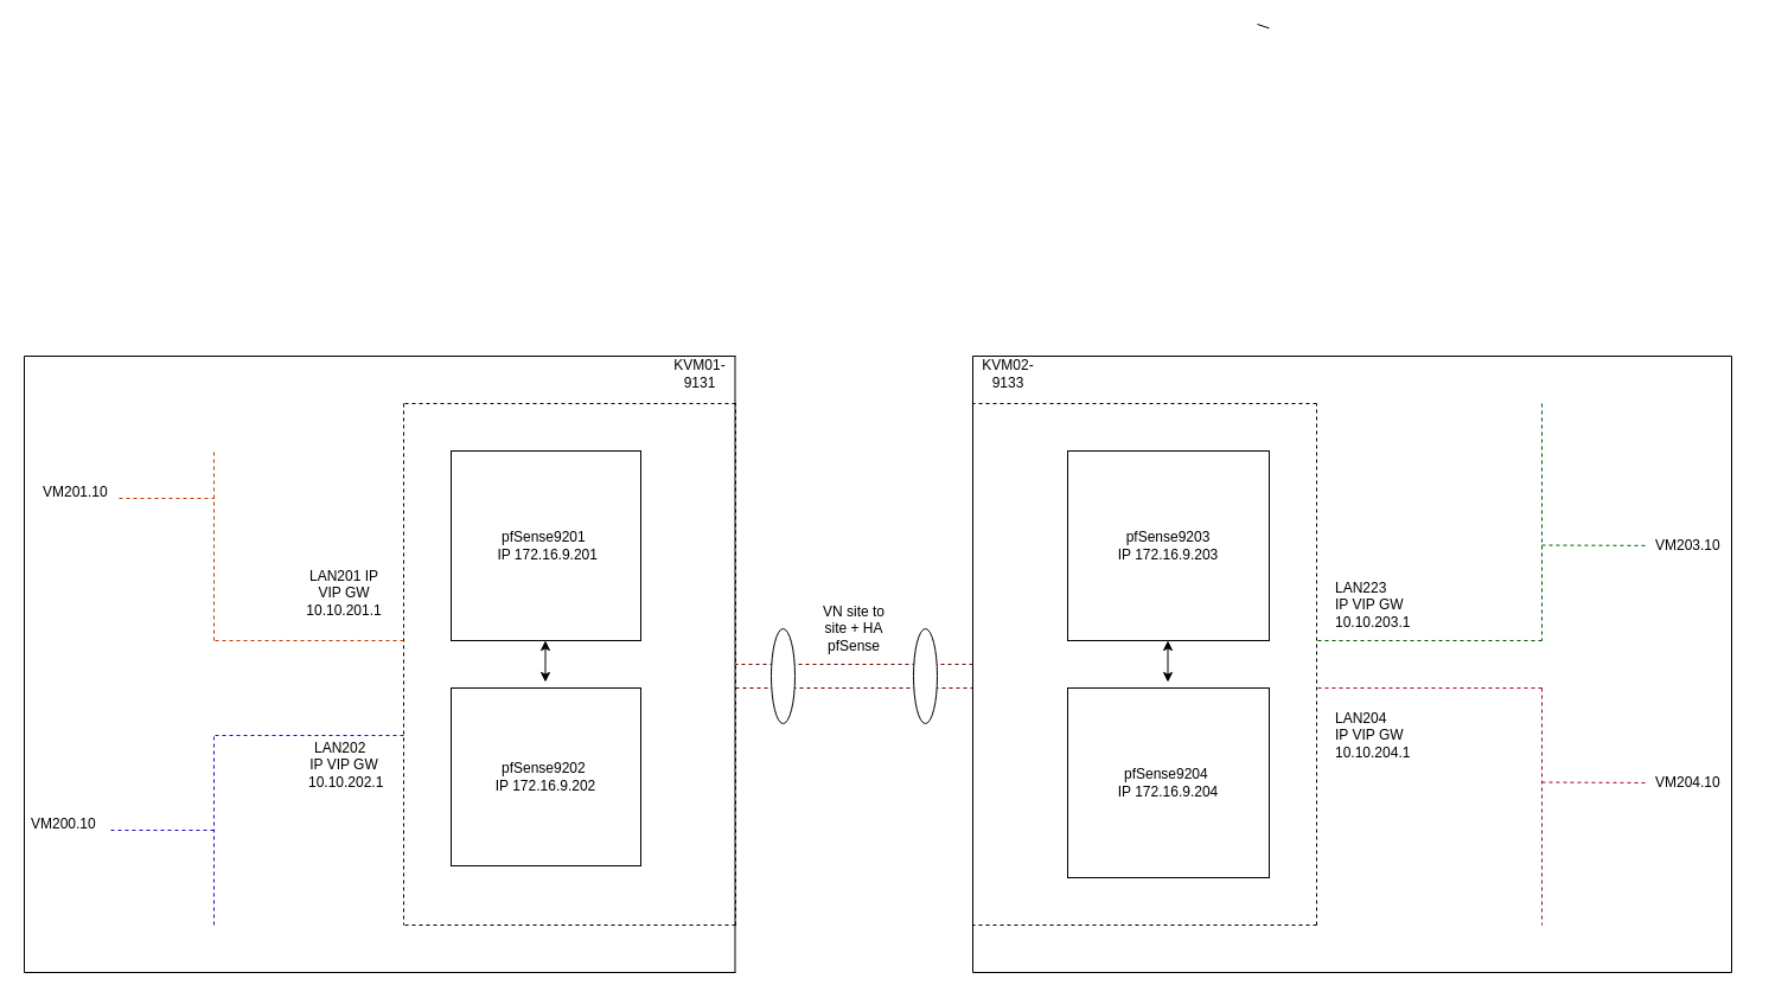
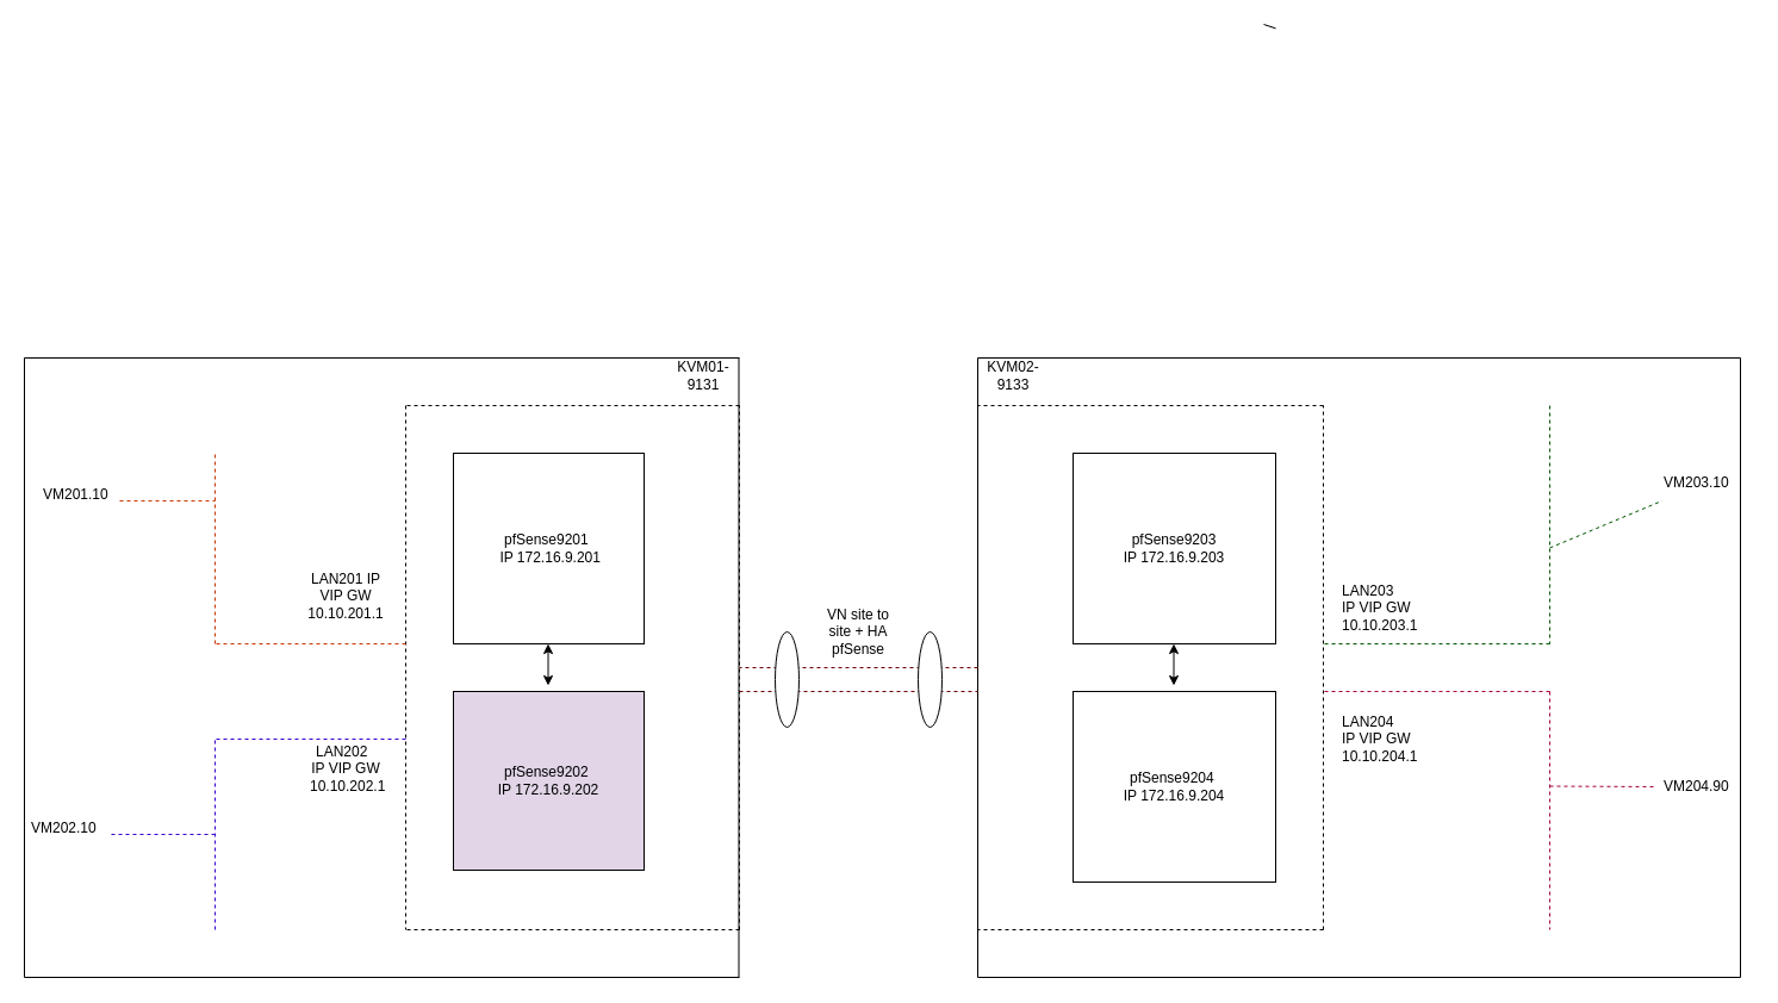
  <mxCell id="0" />
  <mxCell id="1" parent="0" />
  <mxCell id="2" value="" style="endArrow=none;html=1;rounded=0;" parent="1" edge="1"><mxGeometry width="50" height="50" relative="1" as="geometry"><mxPoint x="1070" y="23.333" as="sourcePoint" /><mxPoint x="1060" y="20" as="targetPoint" /></mxGeometry></mxCell>
  <mxCell id="3" value="pfSense9201&amp;nbsp;&lt;div&gt;&amp;nbsp;IP 172.16.9.201&lt;/div&gt;" style="rounded=0;whiteSpace=wrap;html=1;" vertex="1" parent="1"><mxGeometry x="380" y="380" width="160" height="160" as="geometry" /></mxCell>
- <mxCell id="4" value="pfSense9202&amp;nbsp;&lt;div&gt;IP 172.16.9.202&lt;/div&gt;" style="rounded=0;whiteSpace=wrap;html=1;" vertex="1" parent="1"><mxGeometry x="380" y="580" width="160" height="150" as="geometry" /></mxCell>
+ <mxCell id="4" value="pfSense9202&amp;nbsp;&lt;div&gt;IP 172.16.9.202&lt;/div&gt;" style="rounded=0;whiteSpace=wrap;html=1;fillColor=#e1d5e7;" vertex="1" parent="1"><mxGeometry x="380" y="580" width="160" height="150" as="geometry" /></mxCell>
  <mxCell id="5" value="pfSense9203&lt;div&gt;IP 172.16.9.203&lt;/div&gt;" style="rounded=0;whiteSpace=wrap;html=1;" vertex="1" parent="1"><mxGeometry x="900" y="380" width="170" height="160" as="geometry" /></mxCell>
  <mxCell id="6" value="pfSense9204&amp;nbsp;&lt;div&gt;IP 172.16.9.204&lt;/div&gt;" style="rounded=0;whiteSpace=wrap;html=1;" vertex="1" parent="1"><mxGeometry x="900" y="580" width="170" height="160" as="geometry" /></mxCell>
  <mxCell id="7" value="" style="endArrow=none;dashed=1;html=1;rounded=0;" edge="1" parent="1"><mxGeometry width="50" height="50" relative="1" as="geometry"><mxPoint x="620" y="340" as="sourcePoint" /><mxPoint x="340" y="340" as="targetPoint" /></mxGeometry></mxCell>
  <mxCell id="8" value="" style="endArrow=none;dashed=1;html=1;rounded=0;" edge="1" parent="1"><mxGeometry width="50" height="50" relative="1" as="geometry"><mxPoint x="620" y="780" as="sourcePoint" /><mxPoint x="340" y="780" as="targetPoint" /></mxGeometry></mxCell>
  <mxCell id="9" value="" style="endArrow=none;dashed=1;html=1;rounded=0;" edge="1" parent="1"><mxGeometry width="50" height="50" relative="1" as="geometry"><mxPoint x="620" y="780" as="sourcePoint" /><mxPoint x="620" y="340" as="targetPoint" /></mxGeometry></mxCell>
  <mxCell id="10" value="" style="endArrow=none;dashed=1;html=1;rounded=0;" edge="1" parent="1"><mxGeometry width="50" height="50" relative="1" as="geometry"><mxPoint x="340" y="340" as="sourcePoint" /><mxPoint x="340" y="780" as="targetPoint" /></mxGeometry></mxCell>
  <mxCell id="11" value="" style="endArrow=none;dashed=1;html=1;rounded=0;fillColor=#fa6800;strokeColor=#C73500;" edge="1" parent="1"><mxGeometry width="50" height="50" relative="1" as="geometry"><mxPoint x="340" y="540" as="sourcePoint" /><mxPoint x="180" y="540" as="targetPoint" /></mxGeometry></mxCell>
  <mxCell id="12" value="" style="endArrow=none;dashed=1;html=1;rounded=0;fillColor=#6a00ff;strokeColor=#3700CC;" edge="1" parent="1"><mxGeometry width="50" height="50" relative="1" as="geometry"><mxPoint x="340" y="620" as="sourcePoint" /><mxPoint x="180" y="620" as="targetPoint" /></mxGeometry></mxCell>
  <mxCell id="13" value="LAN201 IP VIP GW 10.10.201.1" style="text;html=1;align=center;verticalAlign=middle;whiteSpace=wrap;rounded=0;" vertex="1" parent="1"><mxGeometry y="480" width="60" height="40" as="geometry" x="260" /></mxCell>
  <mxCell id="14" value="LAN202&amp;nbsp;&amp;nbsp;&lt;div&gt;IP VIP GW&lt;div&gt;&amp;nbsp;10.10.202.1&lt;/div&gt;&lt;/div&gt;" style="text;html=1;align=center;verticalAlign=middle;whiteSpace=wrap;rounded=0;" vertex="1" parent="1"><mxGeometry x="250" y="630" width="80" height="30" as="geometry" /></mxCell>
  <mxCell id="15" value="" style="endArrow=none;dashed=1;html=1;rounded=0;" edge="1" parent="1"><mxGeometry width="50" height="50" relative="1" as="geometry"><mxPoint x="820" y="780" as="sourcePoint" /><mxPoint x="820" y="340" as="targetPoint" /></mxGeometry></mxCell>
  <mxCell id="16" value="" style="endArrow=none;dashed=1;html=1;rounded=0;" edge="1" parent="1"><mxGeometry width="50" height="50" relative="1" as="geometry"><mxPoint x="1110" y="780" as="sourcePoint" /><mxPoint x="820" y="780" as="targetPoint" /></mxGeometry></mxCell>
  <mxCell id="17" value="" style="endArrow=none;dashed=1;html=1;rounded=0;" edge="1" parent="1"><mxGeometry width="50" height="50" relative="1" as="geometry"><mxPoint x="1110" y="340" as="sourcePoint" /><mxPoint x="820" y="340" as="targetPoint" /></mxGeometry></mxCell>
  <mxCell id="18" value="" style="endArrow=none;dashed=1;html=1;rounded=0;" edge="1" parent="1"><mxGeometry width="50" height="50" relative="1" as="geometry"><mxPoint x="1110" y="780" as="sourcePoint" /><mxPoint x="1110" y="340" as="targetPoint" /></mxGeometry></mxCell>
  <mxCell id="19" value="" style="endArrow=none;dashed=1;html=1;rounded=0;fillColor=#008a00;strokeColor=#005700;" edge="1" parent="1"><mxGeometry width="50" height="50" relative="1" as="geometry"><mxPoint x="1300" y="540" as="sourcePoint" /><mxPoint x="1110" y="540" as="targetPoint" /></mxGeometry></mxCell>
  <mxCell id="20" value="" style="endArrow=none;dashed=1;html=1;rounded=0;fillColor=#d80073;strokeColor=#A50040;" edge="1" parent="1"><mxGeometry width="50" height="50" relative="1" as="geometry"><mxPoint x="1300" y="580" as="sourcePoint" /><mxPoint x="1110" y="580" as="targetPoint" /></mxGeometry></mxCell>
  <mxCell id="21" value="" style="endArrow=none;html=1;rounded=0;" edge="1" parent="1"><mxGeometry width="50" height="50" relative="1" as="geometry"><mxPoint x="20" y="300" as="sourcePoint" /><mxPoint x="620" y="300" as="targetPoint" /></mxGeometry></mxCell>
  <mxCell id="22" value="" style="endArrow=none;html=1;rounded=0;" edge="1" parent="1"><mxGeometry width="50" height="50" relative="1" as="geometry"><mxPoint x="20" y="820" as="sourcePoint" /><mxPoint x="620" y="820" as="targetPoint" /></mxGeometry></mxCell>
  <mxCell id="23" value="" style="endArrow=none;dashed=1;html=1;rounded=0;fillColor=#fa6800;strokeColor=#C73500;" edge="1" parent="1"><mxGeometry width="50" height="50" relative="1" as="geometry"><mxPoint x="180" y="540" as="sourcePoint" /><mxPoint x="180" y="380" as="targetPoint" /></mxGeometry></mxCell>
  <mxCell id="24" value="" style="endArrow=none;dashed=1;html=1;rounded=0;fillColor=#6a00ff;strokeColor=#3700CC;" edge="1" parent="1"><mxGeometry width="50" height="50" relative="1" as="geometry"><mxPoint x="180" y="780" as="sourcePoint" /><mxPoint x="180" y="620" as="targetPoint" /></mxGeometry></mxCell>
  <mxCell id="25" value="" style="endArrow=none;dashed=1;html=1;rounded=0;fillColor=#fa6800;strokeColor=#C73500;" edge="1" parent="1"><mxGeometry width="50" height="50" relative="1" as="geometry"><mxPoint x="100" y="420" as="sourcePoint" /><mxPoint x="180" y="420" as="targetPoint" /></mxGeometry></mxCell>
  <mxCell id="26" value="VM201.10" style="text;strokeColor=none;fillColor=none;align=left;verticalAlign=middle;spacingLeft=4;spacingRight=4;overflow=hidden;points=[[0,0.5],[1,0.5]];portConstraint=eastwest;rotatable=0;whiteSpace=wrap;html=1;" vertex="1" parent="1"><mxGeometry x="30" y="400" width="80" height="30" as="geometry" /></mxCell>
- <mxCell id="27" value="VM200.10" style="text;strokeColor=none;fillColor=none;align=left;verticalAlign=middle;spacingLeft=4;spacingRight=4;overflow=hidden;points=[[0,0.5],[1,0.5]];portConstraint=eastwest;rotatable=0;whiteSpace=wrap;html=1;" vertex="1" parent="1"><mxGeometry x="20" y="680" width="70" height="30" as="geometry" /></mxCell>
+ <mxCell id="27" value="VM202.10" style="text;strokeColor=none;fillColor=none;align=left;verticalAlign=middle;spacingLeft=4;spacingRight=4;overflow=hidden;points=[[0,0.5],[1,0.5]];portConstraint=eastwest;rotatable=0;whiteSpace=wrap;html=1;" vertex="1" parent="1"><mxGeometry x="20" y="680" width="70" height="30" as="geometry" /></mxCell>
  <mxCell id="28" value="" style="endArrow=none;dashed=1;html=1;rounded=0;entryX=1;entryY=0.5;entryDx=0;entryDy=0;fillColor=#6a00ff;strokeColor=#3700CC;" edge="1" parent="1"><mxGeometry width="50" height="50" relative="1" as="geometry"><mxPoint x="180" y="700" as="sourcePoint" /><mxPoint x="90" y="700" as="targetPoint" /></mxGeometry></mxCell>
  <mxCell id="29" value="" style="endArrow=none;html=1;rounded=0;" edge="1" parent="1"><mxGeometry width="50" height="50" relative="1" as="geometry"><mxPoint x="20" y="820" as="sourcePoint" /><mxPoint x="20" y="300" as="targetPoint" /></mxGeometry></mxCell>
  <mxCell id="30" value="KVM01-9131" style="text;html=1;align=center;verticalAlign=middle;whiteSpace=wrap;rounded=0;" vertex="1" parent="1"><mxGeometry x="560" y="300" width="60" height="30" as="geometry" /></mxCell>
  <mxCell id="31" value="" style="endArrow=none;html=1;rounded=0;" edge="1" parent="1"><mxGeometry width="50" height="50" relative="1" as="geometry"><mxPoint x="619.5" y="820" as="sourcePoint" /><mxPoint x="619.5" y="300" as="targetPoint" /></mxGeometry></mxCell>
  <mxCell id="32" value="" style="endArrow=none;html=1;rounded=0;" edge="1" parent="1"><mxGeometry width="50" height="50" relative="1" as="geometry"><mxPoint x="820" y="300" as="sourcePoint" /><mxPoint x="1460" y="300" as="targetPoint" /></mxGeometry></mxCell>
  <mxCell id="33" value="" style="endArrow=none;html=1;rounded=0;" edge="1" parent="1"><mxGeometry width="50" height="50" relative="1" as="geometry"><mxPoint x="820" y="820" as="sourcePoint" /><mxPoint x="820" y="300" as="targetPoint" /></mxGeometry></mxCell>
- <mxCell id="34" value="LAN223&amp;nbsp;&lt;div&gt;IP VIP GW&lt;/div&gt;&lt;div&gt;10.10.203.1&lt;/div&gt;" style="text;strokeColor=none;fillColor=none;align=left;verticalAlign=middle;spacingLeft=4;spacingRight=4;overflow=hidden;points=[[0,0.5],[1,0.5]];portConstraint=eastwest;rotatable=0;whiteSpace=wrap;html=1;" vertex="1" parent="1"><mxGeometry x="1120" y="480" width="80" height="60" as="geometry" /></mxCell>
+ <mxCell id="34" value="LAN203&amp;nbsp;&lt;div&gt;IP VIP GW&lt;/div&gt;&lt;div&gt;10.10.203.1&lt;/div&gt;" style="text;strokeColor=none;fillColor=none;align=left;verticalAlign=middle;spacingLeft=4;spacingRight=4;overflow=hidden;points=[[0,0.5],[1,0.5]];portConstraint=eastwest;rotatable=0;whiteSpace=wrap;html=1;" vertex="1" parent="1"><mxGeometry x="1120" y="480" width="80" height="60" as="geometry" /></mxCell>
  <mxCell id="35" value="" style="endArrow=none;dashed=1;html=1;rounded=0;fillColor=#008a00;strokeColor=#005700;" edge="1" parent="1"><mxGeometry width="50" height="50" relative="1" as="geometry"><mxPoint x="1300" y="340" as="sourcePoint" /><mxPoint x="1300" y="540" as="targetPoint" /></mxGeometry></mxCell>
  <mxCell id="36" value="" style="endArrow=none;dashed=1;html=1;rounded=0;fillColor=#d80073;strokeColor=#A50040;" edge="1" parent="1"><mxGeometry width="50" height="50" relative="1" as="geometry"><mxPoint x="1300" y="580" as="sourcePoint" /><mxPoint x="1300" y="780" as="targetPoint" /></mxGeometry></mxCell>
  <mxCell id="37" value="" style="endArrow=none;dashed=1;html=1;rounded=0;fillColor=#008a00;strokeColor=#005700;" edge="1" parent="1" target="38"><mxGeometry width="50" height="50" relative="1" as="geometry"><mxPoint x="1300" y="459.5" as="sourcePoint" /><mxPoint x="1380" y="459.5" as="targetPoint" /></mxGeometry></mxCell>
- <mxCell id="38" value="VM203.10" style="text;strokeColor=none;fillColor=none;align=left;verticalAlign=middle;spacingLeft=4;spacingRight=4;overflow=hidden;points=[[0,0.5],[1,0.5]];portConstraint=eastwest;rotatable=0;whiteSpace=wrap;html=1;" vertex="1" parent="1"><mxGeometry x="1390" y="445" width="80" height="30" as="geometry" /></mxCell>
+ <mxCell id="38" value="VM203.10" style="text;strokeColor=none;fillColor=none;align=left;verticalAlign=middle;spacingLeft=4;spacingRight=4;overflow=hidden;points=[[0,0.5],[1,0.5]];portConstraint=eastwest;rotatable=0;whiteSpace=wrap;html=1;" vertex="1" parent="1"><mxGeometry x="1390" y="390" width="80" height="30" as="geometry" /></mxCell>
  <mxCell id="39" value="" style="endArrow=none;dashed=1;html=1;rounded=0;fillColor=#d80073;strokeColor=#A50040;" edge="1" parent="1"><mxGeometry width="50" height="50" relative="1" as="geometry"><mxPoint x="1300" y="659.5" as="sourcePoint" /><mxPoint x="1390" y="660" as="targetPoint" /></mxGeometry></mxCell>
- <mxCell id="40" value="VM204.10" style="text;strokeColor=none;fillColor=none;align=left;verticalAlign=middle;spacingLeft=4;spacingRight=4;overflow=hidden;points=[[0,0.5],[1,0.5]];portConstraint=eastwest;rotatable=0;whiteSpace=wrap;html=1;" vertex="1" parent="1"><mxGeometry x="1390" y="645" width="80" height="30" as="geometry" /></mxCell>
+ <mxCell id="40" value="VM204.90" style="text;strokeColor=none;fillColor=none;align=left;verticalAlign=middle;spacingLeft=4;spacingRight=4;overflow=hidden;points=[[0,0.5],[1,0.5]];portConstraint=eastwest;rotatable=0;whiteSpace=wrap;html=1;" vertex="1" parent="1"><mxGeometry x="1390" y="645" width="80" height="30" as="geometry" /></mxCell>
  <mxCell id="41" value="KVM02-9133" style="text;html=1;align=center;verticalAlign=middle;whiteSpace=wrap;rounded=0;" vertex="1" parent="1"><mxGeometry x="820" y="300" width="60" height="30" as="geometry" /></mxCell>
  <mxCell id="42" value="" style="endArrow=none;html=1;rounded=0;" edge="1" parent="1"><mxGeometry width="50" height="50" relative="1" as="geometry"><mxPoint x="820" y="820" as="sourcePoint" /><mxPoint x="1460" y="820" as="targetPoint" /></mxGeometry></mxCell>
  <mxCell id="43" value="" style="endArrow=none;html=1;rounded=0;" edge="1" parent="1"><mxGeometry width="50" height="50" relative="1" as="geometry"><mxPoint x="1460" y="820" as="sourcePoint" /><mxPoint x="1460" y="300" as="targetPoint" /></mxGeometry></mxCell>
  <mxCell id="44" value="VN site to site + HA pfSense" style="text;html=1;align=center;verticalAlign=middle;whiteSpace=wrap;rounded=0;" vertex="1" parent="1"><mxGeometry x="690" y="515" width="60" height="30" as="geometry" /></mxCell>
  <mxCell id="45" value="" style="endArrow=none;dashed=1;html=1;rounded=0;fillColor=#a20025;strokeColor=#6F0000;" edge="1" parent="1"><mxGeometry width="50" height="50" relative="1" as="geometry"><mxPoint x="820" y="560" as="sourcePoint" /><mxPoint x="620" y="560" as="targetPoint" /></mxGeometry></mxCell>
  <mxCell id="46" value="" style="endArrow=none;dashed=1;html=1;rounded=0;fillColor=#a20025;strokeColor=#6F0000;" edge="1" parent="1"><mxGeometry width="50" height="50" relative="1" as="geometry"><mxPoint x="620" y="580" as="sourcePoint" /><mxPoint x="820" y="580" as="targetPoint" /></mxGeometry></mxCell>
  <mxCell id="47" value="" style="ellipse;whiteSpace=wrap;html=1;" vertex="1" parent="1"><mxGeometry x="650" y="530" width="20" height="80" as="geometry" /></mxCell>
  <mxCell id="48" value="" style="ellipse;whiteSpace=wrap;html=1;" vertex="1" parent="1"><mxGeometry x="770" y="530" width="20" height="80" as="geometry" /></mxCell>
  <mxCell id="49" value="LAN204&amp;nbsp;&lt;div&gt;IP VIP GW&lt;/div&gt;&lt;div&gt;10.10.204.1&lt;/div&gt;" style="text;strokeColor=none;fillColor=none;align=left;verticalAlign=middle;spacingLeft=4;spacingRight=4;overflow=hidden;points=[[0,0.5],[1,0.5]];portConstraint=eastwest;rotatable=0;whiteSpace=wrap;html=1;" vertex="1" parent="1"><mxGeometry x="1120" y="590" width="80" height="60" as="geometry" /></mxCell>
  <mxCell id="50" value="" style="endArrow=classic;startArrow=classic;html=1;rounded=0;" edge="1" parent="1"><mxGeometry width="50" height="50" relative="1" as="geometry"><mxPoint x="459.5" y="575" as="sourcePoint" /><mxPoint x="459.5" y="540" as="targetPoint" /></mxGeometry></mxCell>
  <mxCell id="51" value="" style="endArrow=classic;startArrow=classic;html=1;rounded=0;" edge="1" parent="1"><mxGeometry width="50" height="50" relative="1" as="geometry"><mxPoint x="984.5" y="575" as="sourcePoint" /><mxPoint x="984.5" y="540" as="targetPoint" /></mxGeometry></mxCell>
